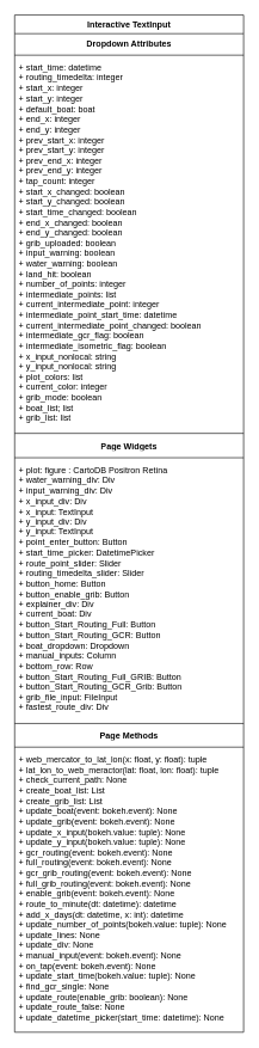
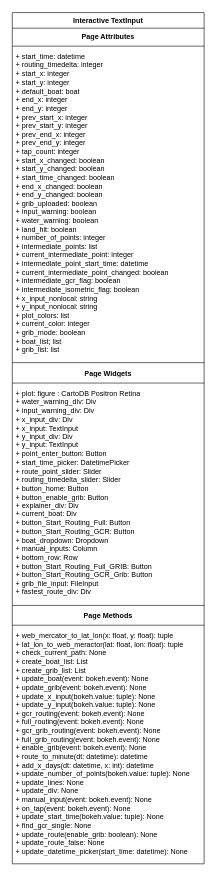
  <mxCell id="0" />
  <mxCell id="1" parent="0" />
  <mxCell id="2" value="Interactive TextInput" style="swimlane;fontStyle=1;align=center;verticalAlign=top;childLayout=stackLayout;horizontal=1;startSize=26;horizontalStack=0;resizeParent=1;resizeParentMax=0;resizeLast=0;collapsible=1;marginBottom=0;whiteSpace=wrap;html=1;" vertex="1" parent="1"><mxGeometry x="20" y="20" width="320" height="1420" as="geometry" /></mxCell>
- <mxCell id="3" value="&lt;span style=&quot;font-weight: 700;&quot;&gt;Dropdown Attributes&lt;/span&gt;" style="text;strokeColor=none;fillColor=none;align=center;verticalAlign=top;spacingLeft=4;spacingRight=4;overflow=hidden;rotatable=0;points=[[0,0.5],[1,0.5]];portConstraint=eastwest;whiteSpace=wrap;html=1;" vertex="1" parent="2"><mxGeometry y="26" width="320" height="26" as="geometry" /></mxCell>
+ <mxCell id="3" value="&lt;span style=&quot;font-weight: 700;&quot;&gt;Page Attributes&lt;/span&gt;" style="text;strokeColor=none;fillColor=none;align=center;verticalAlign=top;spacingLeft=4;spacingRight=4;overflow=hidden;rotatable=0;points=[[0,0.5],[1,0.5]];portConstraint=eastwest;whiteSpace=wrap;html=1;" vertex="1" parent="2"><mxGeometry y="26" width="320" height="26" as="geometry" /></mxCell>
  <mxCell id="4" value="" style="line;strokeWidth=1;fillColor=none;align=left;verticalAlign=middle;spacingTop=-1;spacingLeft=3;spacingRight=3;rotatable=0;labelPosition=right;points=[];portConstraint=eastwest;strokeColor=inherit;" vertex="1" parent="2"><mxGeometry y="52" width="320" height="8" as="geometry" /></mxCell>
  <mxCell id="5" value="+ start_time: datetime&lt;div&gt;+ routing_timedelta: integer&lt;/div&gt;&lt;div&gt;+ start_x: integer&lt;/div&gt;&lt;div&gt;+ start_y: integer&lt;/div&gt;&lt;div&gt;+ default_boat: boat&lt;/div&gt;&lt;div&gt;+ end_x: integer&lt;/div&gt;&lt;div&gt;+ end_y: integer&lt;/div&gt;&lt;div&gt;+ prev_start_x: integer&lt;/div&gt;&lt;div&gt;+ prev_start_y: integer&lt;/div&gt;&lt;div&gt;+ prev_end_x: integer&lt;/div&gt;&lt;div&gt;+ prev_end_y: integer&lt;/div&gt;&lt;div&gt;+ tap_count: integer&lt;/div&gt;&lt;div&gt;+ start_x_changed: boolean&lt;/div&gt;&lt;div&gt;+ start_y_changed: boolean&lt;/div&gt;&lt;div&gt;+ start_time_changed: boolean&lt;/div&gt;&lt;div&gt;+ end_x_changed: boolean&lt;/div&gt;&lt;div&gt;+ end_y_changed: boolean&lt;/div&gt;&lt;div&gt;+ grib_uploaded: boolean&lt;/div&gt;&lt;div&gt;+ input_warning: boolean&lt;/div&gt;&lt;div&gt;+ water_warning: boolean&lt;/div&gt;&lt;div&gt;+ land_hit: boolean&lt;/div&gt;&lt;div&gt;+ number_of_points: integer&lt;/div&gt;&lt;div&gt;+ intermediate_points: list&lt;/div&gt;&lt;div&gt;+ current_intermediate_point: integer&lt;/div&gt;&lt;div&gt;+ intermediate_point_start_time: datetime&lt;/div&gt;&lt;div&gt;+ current_intermediate_point_changed: boolean&lt;/div&gt;&lt;div&gt;+ intermediate_gcr_flag: boolean&lt;/div&gt;&lt;div&gt;+ intermediate_isometric_flag: boolean&lt;/div&gt;&lt;div&gt;+ x_input_nonlocal: string&lt;/div&gt;&lt;div&gt;+ y_input_nonlocal: string&lt;/div&gt;&lt;div&gt;+ plot_colors: list&lt;/div&gt;&lt;div&gt;+ current_color: integer&lt;/div&gt;&lt;div&gt;+ grib_mode: boolean&lt;/div&gt;&lt;div&gt;+ boat_list; list&lt;/div&gt;&lt;div&gt;+ grib_list: list&lt;/div&gt;&lt;div&gt;&lt;br&gt;&lt;/div&gt;&lt;div&gt;&lt;br&gt;&lt;/div&gt;&lt;div&gt;&lt;br&gt;&lt;/div&gt;&lt;div&gt;&lt;br&gt;&lt;/div&gt;" style="text;strokeColor=none;fillColor=none;align=left;verticalAlign=top;spacingLeft=4;spacingRight=4;overflow=hidden;rotatable=0;points=[[0,0.5],[1,0.5]];portConstraint=eastwest;whiteSpace=wrap;html=1;" vertex="1" parent="2"><mxGeometry y="60" width="320" height="520" as="geometry" /></mxCell>
  <mxCell id="6" value="" style="line;strokeWidth=1;fillColor=none;align=left;verticalAlign=middle;spacingTop=-1;spacingLeft=3;spacingRight=3;rotatable=0;labelPosition=right;points=[];portConstraint=eastwest;strokeColor=inherit;" vertex="1" parent="2"><mxGeometry y="580" width="320" height="8" as="geometry" /></mxCell>
  <mxCell id="7" value="&lt;span style=&quot;font-weight: 700;&quot;&gt;Page Widgets&lt;/span&gt;" style="text;strokeColor=none;fillColor=none;align=center;verticalAlign=top;spacingLeft=4;spacingRight=4;overflow=hidden;rotatable=0;points=[[0,0.5],[1,0.5]];portConstraint=eastwest;whiteSpace=wrap;html=1;" vertex="1" parent="2"><mxGeometry y="588" width="320" height="26" as="geometry" /></mxCell>
  <mxCell id="8" value="" style="line;strokeWidth=1;fillColor=none;align=left;verticalAlign=middle;spacingTop=-1;spacingLeft=3;spacingRight=3;rotatable=0;labelPosition=right;points=[];portConstraint=eastwest;strokeColor=inherit;" vertex="1" parent="2"><mxGeometry y="614" width="320" height="8" as="geometry" /></mxCell>
  <mxCell id="9" value="+ plot: figure : CartoDB Positron Retina&lt;div&gt;+ water_warning_div: Div&lt;div&gt;+ input_warning_div: Div&lt;/div&gt;&lt;div&gt;+ x_input_div: Div&lt;/div&gt;&lt;div&gt;+ x_input: TextInput&lt;/div&gt;&lt;div&gt;+ y_input_div: Div&lt;/div&gt;&lt;div&gt;+ y_input: TextInput&lt;/div&gt;&lt;div&gt;+ point_enter_button: Button&lt;/div&gt;&lt;div&gt;+ start_time_picker: DatetimePicker&lt;/div&gt;&lt;div&gt;+ route_point_slider: Slider&lt;/div&gt;&lt;div&gt;+ routing_timedelta_slider: Slider&lt;/div&gt;&lt;div&gt;+ button_home: Button&lt;/div&gt;&lt;div&gt;+ button_enable_grib: Button&lt;/div&gt;&lt;div&gt;+ explainer_div: Div&lt;/div&gt;&lt;div&gt;+ current_boat: Div&lt;/div&gt;&lt;div&gt;+ button_Start_Routing_Full: Button&lt;/div&gt;&lt;div&gt;+ button_Start_Routing_GCR: Button&lt;/div&gt;&lt;div&gt;+ boat_dropdown: Dropdown&lt;/div&gt;&lt;div&gt;+ manual_inputs: Column&lt;/div&gt;&lt;div&gt;+ bottom_row: Row&lt;/div&gt;&lt;div&gt;+ button_Start_Routing_Full_GRIB: Button&lt;/div&gt;&lt;div&gt;+ button_Start_Routing_GCR_Grib: Button&lt;/div&gt;&lt;div&gt;+ grib_file_input: FileInput&lt;/div&gt;&lt;div&gt;+ fastest_route_div: Div&lt;/div&gt;&lt;/div&gt;" style="text;strokeColor=none;fillColor=none;align=left;verticalAlign=top;spacingLeft=4;spacingRight=4;overflow=hidden;rotatable=0;points=[[0,0.5],[1,0.5]];portConstraint=eastwest;whiteSpace=wrap;html=1;" vertex="1" parent="2"><mxGeometry y="622" width="320" height="364" as="geometry" /></mxCell>
  <mxCell id="10" value="" style="line;strokeWidth=1;fillColor=none;align=left;verticalAlign=middle;spacingTop=-1;spacingLeft=3;spacingRight=3;rotatable=0;labelPosition=right;points=[];portConstraint=eastwest;strokeColor=inherit;" vertex="1" parent="2"><mxGeometry y="986" width="320" height="6" as="geometry" /></mxCell>
  <mxCell id="11" value="&lt;span style=&quot;font-weight: 700;&quot;&gt;Page Methods&lt;/span&gt;" style="text;strokeColor=none;fillColor=none;align=center;verticalAlign=top;spacingLeft=4;spacingRight=4;overflow=hidden;rotatable=0;points=[[0,0.5],[1,0.5]];portConstraint=eastwest;whiteSpace=wrap;html=1;" vertex="1" parent="2"><mxGeometry y="992" width="320" height="26" as="geometry" /></mxCell>
  <mxCell id="12" value="" style="line;strokeWidth=1;fillColor=none;align=left;verticalAlign=middle;spacingTop=-1;spacingLeft=3;spacingRight=3;rotatable=0;labelPosition=right;points=[];portConstraint=eastwest;strokeColor=inherit;" vertex="1" parent="2"><mxGeometry y="1018" width="320" height="8" as="geometry" /></mxCell>
  <mxCell id="13" value="+ web_mercator_to_lat_lon(x: float, y: float): tuple&lt;div&gt;+ lat_lon_to_web_meractor(lat: float, lon: float): tuple&lt;/div&gt;&lt;div&gt;+ check_current_path: None&lt;/div&gt;&lt;div&gt;+ create_boat_list: List&lt;/div&gt;&lt;div&gt;+ create_grib_list: List&lt;/div&gt;&lt;div&gt;+ update_boat(event: bokeh.event): None&lt;/div&gt;&lt;div&gt;+ update_grib(event: bokeh.event): None&lt;/div&gt;&lt;div&gt;+ update_x_input(bokeh.value: tuple): None&lt;/div&gt;&lt;div&gt;+ update_y_input(bokeh.value: tuple): None&lt;/div&gt;&lt;div&gt;+ gcr_routing(event: bokeh.event): None&lt;/div&gt;&lt;div&gt;+ full_routing(event: bokeh.event): None&lt;/div&gt;&lt;div&gt;+ gcr_grib_routing(event: bokeh.event): None&lt;/div&gt;&lt;div&gt;+ full_grib_routing(event: bokeh.event): None&lt;/div&gt;&lt;div&gt;+ enable_grib(event: bokeh.event): None&lt;/div&gt;&lt;div&gt;+ route_to_minute(dt: datetime): datetime&lt;/div&gt;&lt;div&gt;+ add_x_days(dt: datetime, x: int): datetime&lt;/div&gt;&lt;div&gt;+ update_number_of_points(bokeh.value: tuple): None&lt;/div&gt;&lt;div&gt;+ update_lines: None&lt;/div&gt;&lt;div&gt;+ update_div: None&lt;/div&gt;&lt;div&gt;+ manual_input(event: bokeh.event): None&lt;/div&gt;&lt;div&gt;+ on_tap(event: bokeh.event): None&lt;/div&gt;&lt;div&gt;+ update_start_time(bokeh.value: tuple): None&lt;/div&gt;&lt;div&gt;+ find_gcr_single: None&lt;/div&gt;&lt;div&gt;+ update_route(enable_grib: boolean): None&lt;/div&gt;&lt;div&gt;+ update_route_false: None&lt;/div&gt;&lt;div&gt;+ update_datetime_picker(start_time: datetime): None&lt;/div&gt;" style="text;strokeColor=none;fillColor=none;align=left;verticalAlign=top;spacingLeft=4;spacingRight=4;overflow=hidden;rotatable=0;points=[[0,0.5],[1,0.5]];portConstraint=eastwest;whiteSpace=wrap;html=1;" vertex="1" parent="2"><mxGeometry y="1026" width="320" height="394" as="geometry" /></mxCell>
